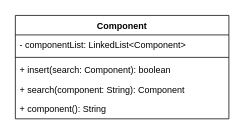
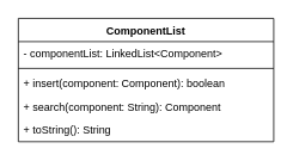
  <mxCell id="0" />
  <mxCell id="1" parent="0" />
- <mxCell id="2" value="Component" style="swimlane;fontStyle=1;align=center;verticalAlign=top;childLayout=stackLayout;horizontal=1;startSize=26;horizontalStack=0;resizeParent=1;resizeParentMax=0;resizeLast=0;collapsible=1;marginBottom=0;" vertex="1" parent="1"><mxGeometry x="20" y="20" width="285" height="138" as="geometry" /></mxCell>
+ <mxCell id="2" value="ComponentList" style="swimlane;fontStyle=1;align=center;verticalAlign=top;childLayout=stackLayout;horizontal=1;startSize=26;horizontalStack=0;resizeParent=1;resizeParentMax=0;resizeLast=0;collapsible=1;marginBottom=0;" vertex="1" parent="1"><mxGeometry x="20" y="20" width="285" height="138" as="geometry" /></mxCell>
  <mxCell id="3" value="- componentList: LinkedList&lt;Component&gt;" style="text;strokeColor=none;fillColor=none;align=left;verticalAlign=top;spacingLeft=4;spacingRight=4;overflow=hidden;rotatable=0;points=[[0,0.5],[1,0.5]];portConstraint=eastwest;" vertex="1" parent="2"><mxGeometry y="26" width="285" height="26" as="geometry" /></mxCell>
  <mxCell id="4" value="" style="line;strokeWidth=1;fillColor=none;align=left;verticalAlign=middle;spacingTop=-1;spacingLeft=3;spacingRight=3;rotatable=0;labelPosition=right;points=[];portConstraint=eastwest;" vertex="1" parent="2"><mxGeometry y="52" width="285" height="8" as="geometry" /></mxCell>
- <mxCell id="5" value="+ insert(search: Component): boolean" style="text;strokeColor=none;fillColor=none;align=left;verticalAlign=top;spacingLeft=4;spacingRight=4;overflow=hidden;rotatable=0;points=[[0,0.5],[1,0.5]];portConstraint=eastwest;" vertex="1" parent="2"><mxGeometry y="60" width="285" height="26" as="geometry" /></mxCell>
+ <mxCell id="5" value="+ insert(component: Component): boolean" style="text;strokeColor=none;fillColor=none;align=left;verticalAlign=top;spacingLeft=4;spacingRight=4;overflow=hidden;rotatable=0;points=[[0,0.5],[1,0.5]];portConstraint=eastwest;" vertex="1" parent="2"><mxGeometry y="60" width="285" height="26" as="geometry" /></mxCell>
  <mxCell id="6" value="+ search(component: String): Component" style="text;strokeColor=none;fillColor=none;align=left;verticalAlign=top;spacingLeft=4;spacingRight=4;overflow=hidden;rotatable=0;points=[[0,0.5],[1,0.5]];portConstraint=eastwest;" vertex="1" parent="2"><mxGeometry y="86" width="285" height="26" as="geometry" /></mxCell>
- <mxCell id="7" value="+ component(): String" style="text;strokeColor=none;fillColor=none;align=left;verticalAlign=top;spacingLeft=4;spacingRight=4;overflow=hidden;rotatable=0;points=[[0,0.5],[1,0.5]];portConstraint=eastwest;" vertex="1" parent="2"><mxGeometry y="112" width="285" height="26" as="geometry" /></mxCell>
+ <mxCell id="7" value="+ toString(): String" style="text;strokeColor=none;fillColor=none;align=left;verticalAlign=top;spacingLeft=4;spacingRight=4;overflow=hidden;rotatable=0;points=[[0,0.5],[1,0.5]];portConstraint=eastwest;" vertex="1" parent="2"><mxGeometry y="112" width="285" height="26" as="geometry" /></mxCell>
